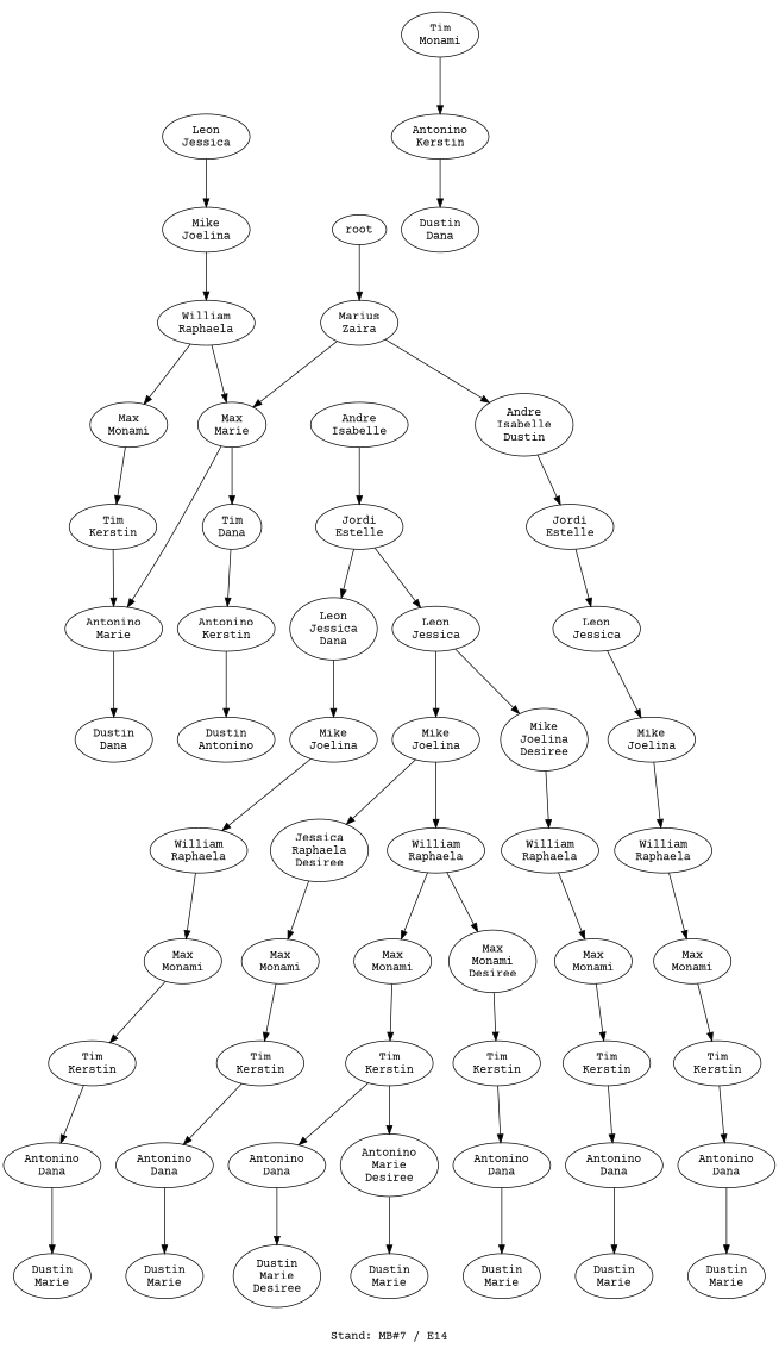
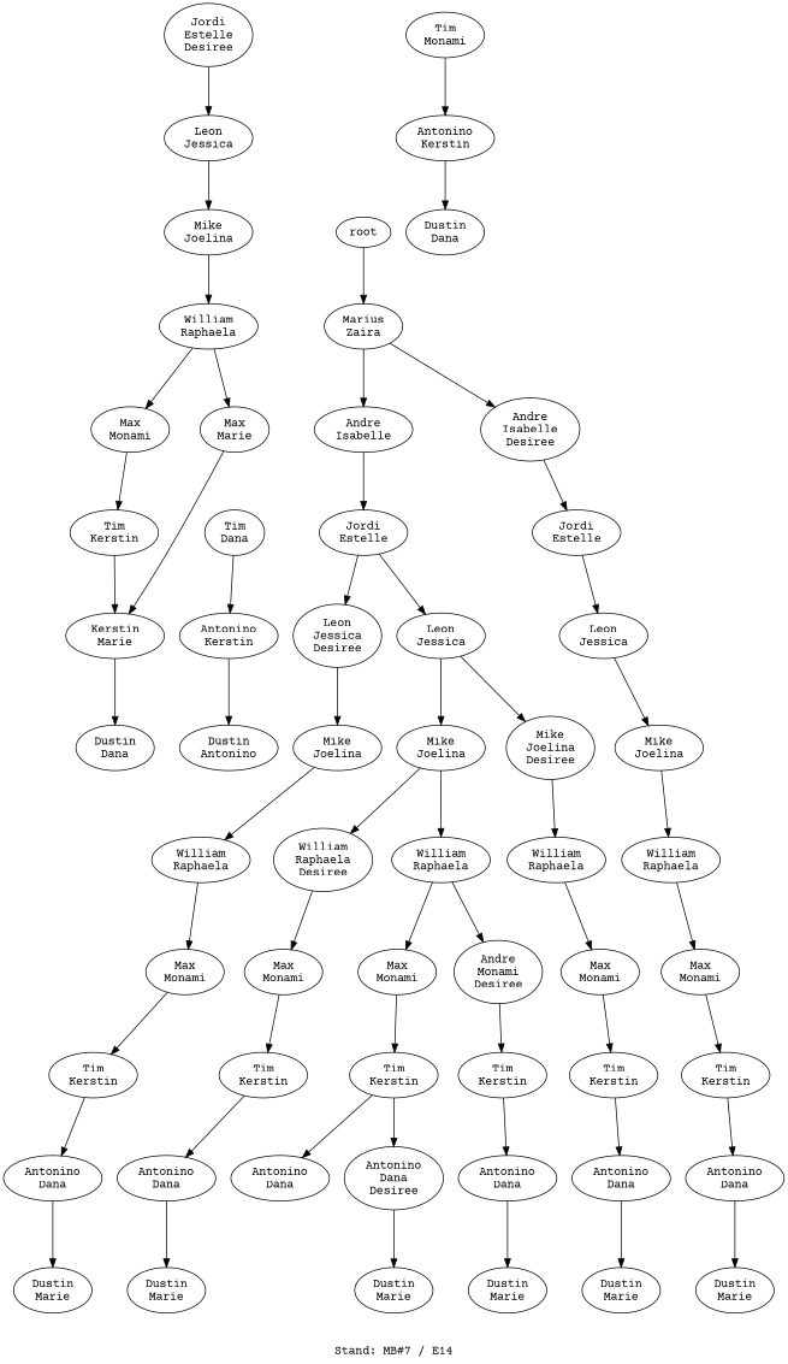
  digraph {
    fontname="Courier Prime"
    label="Stand: MB#7 / E14"
    labelloc=b
    ranksep=0.8
    node [fontname="Courier Prime"]
    edge [fontname="Courier Prime"]
    n1 [label="Marius\nZaira"]
    n2 [label="Andre\nIsabelle"]
-   n3 [label="Andre\nIsabelle\nDustin"]
+   n3 [label="Andre\nIsabelle\nDesiree"]
    n4 [label="Jordi\nEstelle"]
    n5 [label="Jordi\nEstelle"]
    root
+   n7 [label="Jordi\nEstelle\nDesiree"]
    n8 [label="Leon\nJessica"]
    n9 [label="Leon\nJessica"]
-   n10 [label="Leon\nJessica\nDana"]
+   n10 [label="Leon\nJessica\nDesiree"]
    n11 [label="Mike\nJoelina"]
    n12 [label="William\nRaphaela"]
    n13 [label="Max\nMarie"]
    n14 [label="Max\nMonami"]
    n15 [label="Tim\nDana"]
-   n16 [label="Antonino\nMarie"]
+   n16 [label="Kerstin\nMarie"]
    n17 [label="Tim\nKerstin"]
    n18 [label="Antonino\nKerstin"]
    n19 [label="Tim\nMonami"]
    n20 [label="Antonino\nKerstin"]
    n21 [label="Dustin\nAntonino"]
    n22 [label="Dustin\nDana"]
    n23 [label="Leon\nJessica"]
    n24 [label="Mike\nJoelina"]
    n25 [label="William\nRaphaela"]
    n26 [label="Max\nMonami"]
    n27 [label="Tim\nKerstin"]
    n28 [label="Antonino\nDana"]
    n29 [label="Dustin\nMarie"]
    n30 [label="Mike\nJoelina"]
    n31 [label="Mike\nJoelina\nDesiree"]
    n32 [label="Mike\nJoelina"]
    n33 [label="William\nRaphaela"]
-   n34 [label="Jessica\nRaphaela\nDesiree"]
+   n34 [label="William\nRaphaela\nDesiree"]
    n35 [label="William\nRaphaela"]
    n36 [label="Max\nMonami"]
-   n37 [label="Max\nMonami\nDesiree"]
+   n37 [label="Andre\nMonami\nDesiree"]
    n38 [label="Max\nMonami"]
    n39 [label="Tim\nKerstin"]
    n40 [label="Tim\nKerstin"]
-   n41 [label="Antonino\nMarie\nDesiree"]
+   n41 [label="Antonino\nDana\nDesiree"]
    n42 [label="Antonino\nDana"]
    n43 [label="Dustin\nMarie"]
-   n44 [label="Dustin\nMarie\nDesiree"]
    n45 [label="William\nRaphaela"]
    n46 [label="Max\nMonami"]
    n47 [label="Tim\nKerstin"]
    n48 [label="Antonino\nDana"]
    n49 [label="Dustin\nMarie"]
    n50 [label="Antonino\nDana"]
    n51 [label="Dustin\nMarie"]
    n52 [label="Max\nMonami"]
    n53 [label="Tim\nKerstin"]
    n54 [label="Antonino\nDana"]
    n55 [label="Dustin\nMarie"]
    n56 [label="Tim\nKerstin"]
    n57 [label="Antonino\nDana"]
    n58 [label="Dustin\nMarie"]
    n59 [label="Dustin\nDana"]
-   n1 -> n13
+   n1 -> n2
    n1 -> n3
    n2 -> n4
    n3 -> n5
    n4 -> n9
    n4 -> n10
    n5 -> n23
    root -> n1
+   n7 -> n8
    n8 -> n11
    n9 -> n30
    n9 -> n31
    n10 -> n32
    n11 -> n12
    n12 -> n13
    n12 -> n14
-   n13 -> n15
    n13 -> n16
    n14 -> n17
    n15 -> n18
    n16 -> n22
    n17 -> n16
    n18 -> n21
    n19 -> n20
    n20 -> n59
    n23 -> n24
    n24 -> n25
    n25 -> n26
    n26 -> n27
    n27 -> n28
    n28 -> n29
    n30 -> n33
    n30 -> n34
    n31 -> n35
    n32 -> n45
    n33 -> n36
    n33 -> n37
    n34 -> n38
    n35 -> n52
    n36 -> n39
    n37 -> n40
    n38 -> n56
    n39 -> n41
    n39 -> n42
    n40 -> n50
    n41 -> n43
-   n42 -> n44
    n45 -> n46
    n46 -> n47
    n47 -> n48
    n48 -> n49
    n50 -> n51
    n52 -> n53
    n53 -> n54
    n54 -> n55
    n56 -> n57
    n57 -> n58
  }
